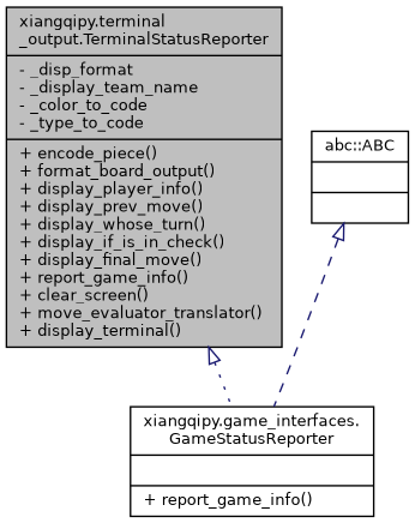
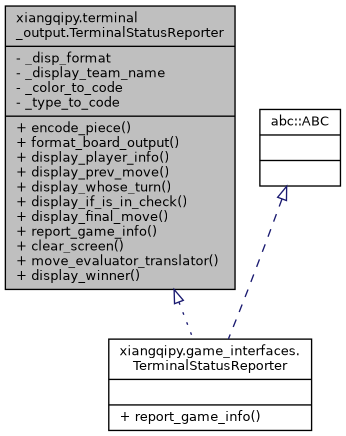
  digraph {
    node [color=black fillcolor=white fontname=Helvetica fontsize=10 shape=record style=filled]
    edge [arrowtail=onormal color=midnightblue dir=back fontname=Helvetica fontsize=10 labelfontname=Helvetica labelfontsize=10]
-   n1 [fillcolor=grey75 fontcolor=black height=0.2 label="{xiangqipy.terminal\l_output.TerminalStatusReporter\n|- _disp_format\l- _display_team_name\l- _color_to_code\l- _type_to_code\l|+ encode_piece()\l+ format_board_output()\l+ display_player_info()\l+ display_prev_move()\l+ display_whose_turn()\l+ display_if_is_in_check()\l+ display_final_move()\l+ report_game_info()\l+ clear_screen()\l+ move_evaluator_translator()\l+ display_terminal()\l}" width=0.4]
-   n2 [height=0.2 label="{xiangqipy.game_interfaces.\lGameStatusReporter\n||+ report_game_info()\l}" width=0.4]
+   n1 [fillcolor=grey75 fontcolor=black height=0.2 label="{xiangqipy.terminal\l_output.TerminalStatusReporter\n|- _disp_format\l- _display_team_name\l- _color_to_code\l- _type_to_code\l|+ encode_piece()\l+ format_board_output()\l+ display_player_info()\l+ display_prev_move()\l+ display_whose_turn()\l+ display_if_is_in_check()\l+ display_final_move()\l+ report_game_info()\l+ clear_screen()\l+ move_evaluator_translator()\l+ display_winner()\l}" width=0.4]
+   n2 [height=0.2 label="{xiangqipy.game_interfaces.\lTerminalStatusReporter\n||+ report_game_info()\l}" width=0.4]
    n3 [height=0.2 label="{abc::ABC\n||}" width=0.4]
    n1 -> n2 [style=dotted]
    n3 -> n2 [style=dashed]
  }
